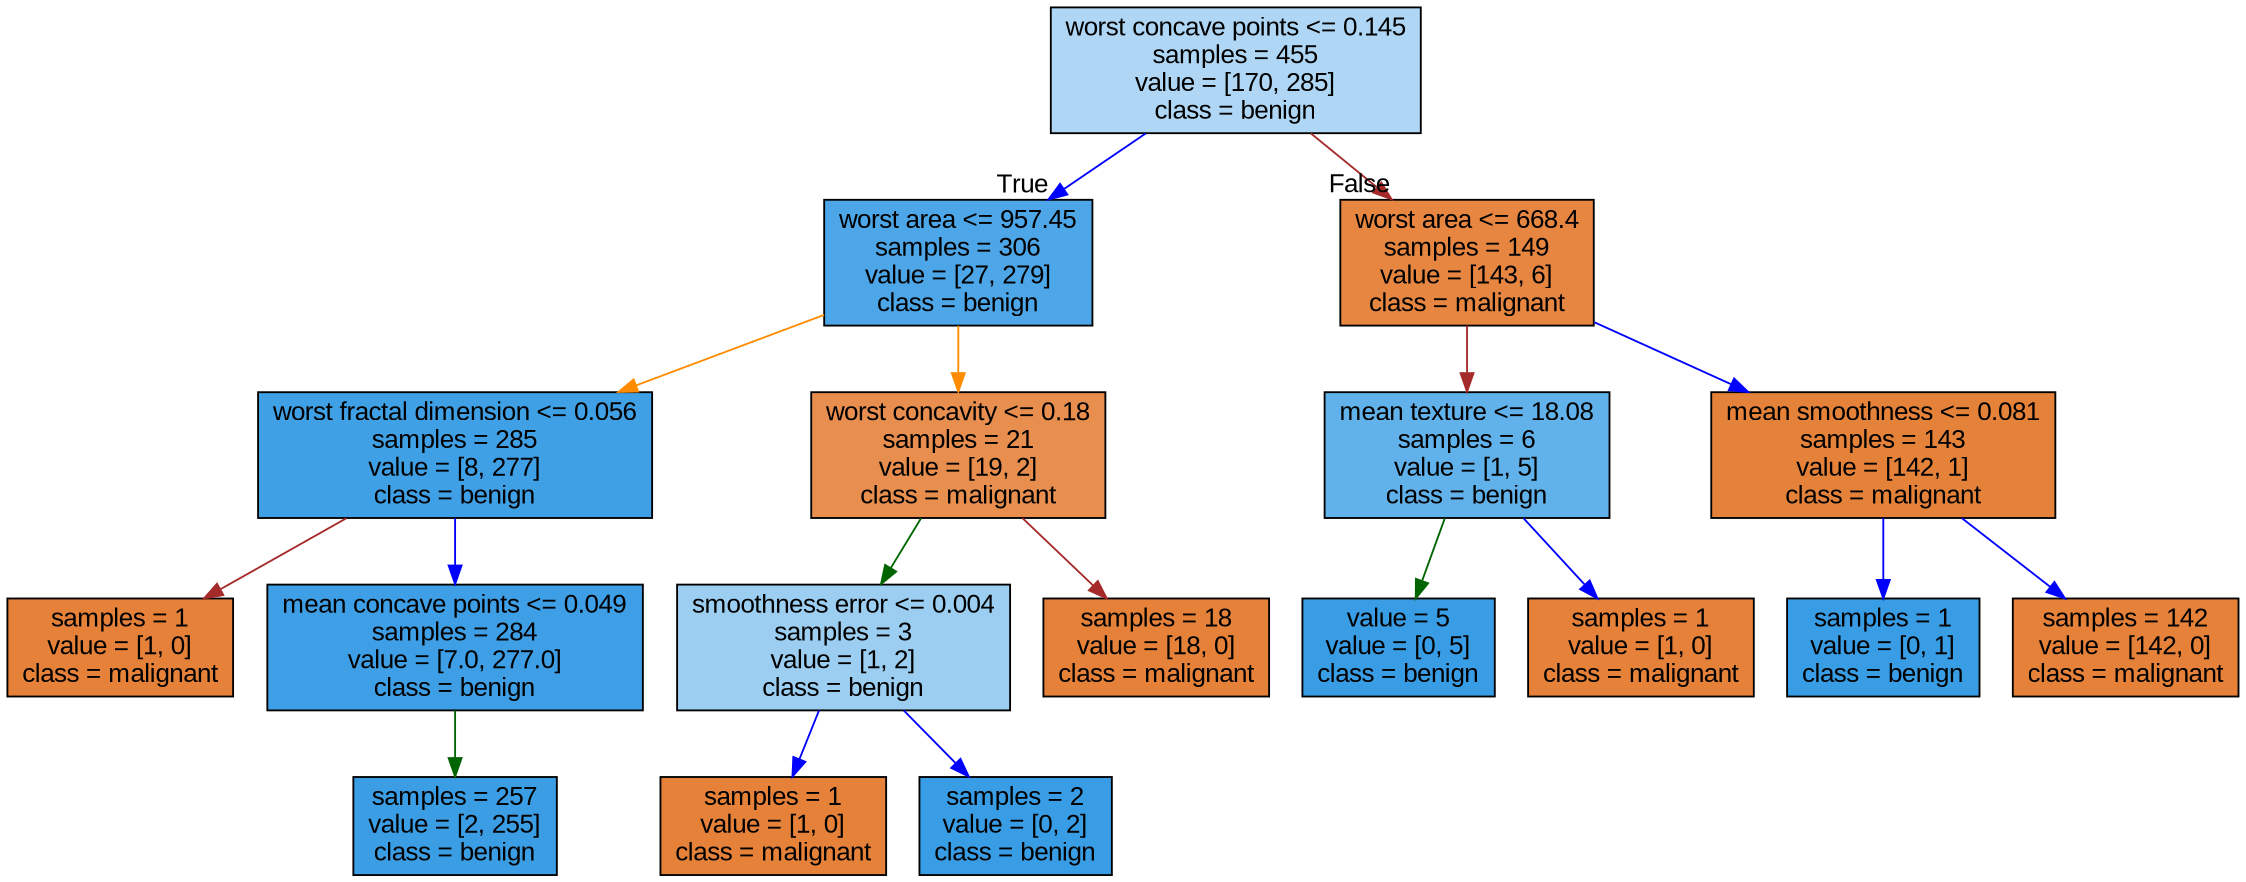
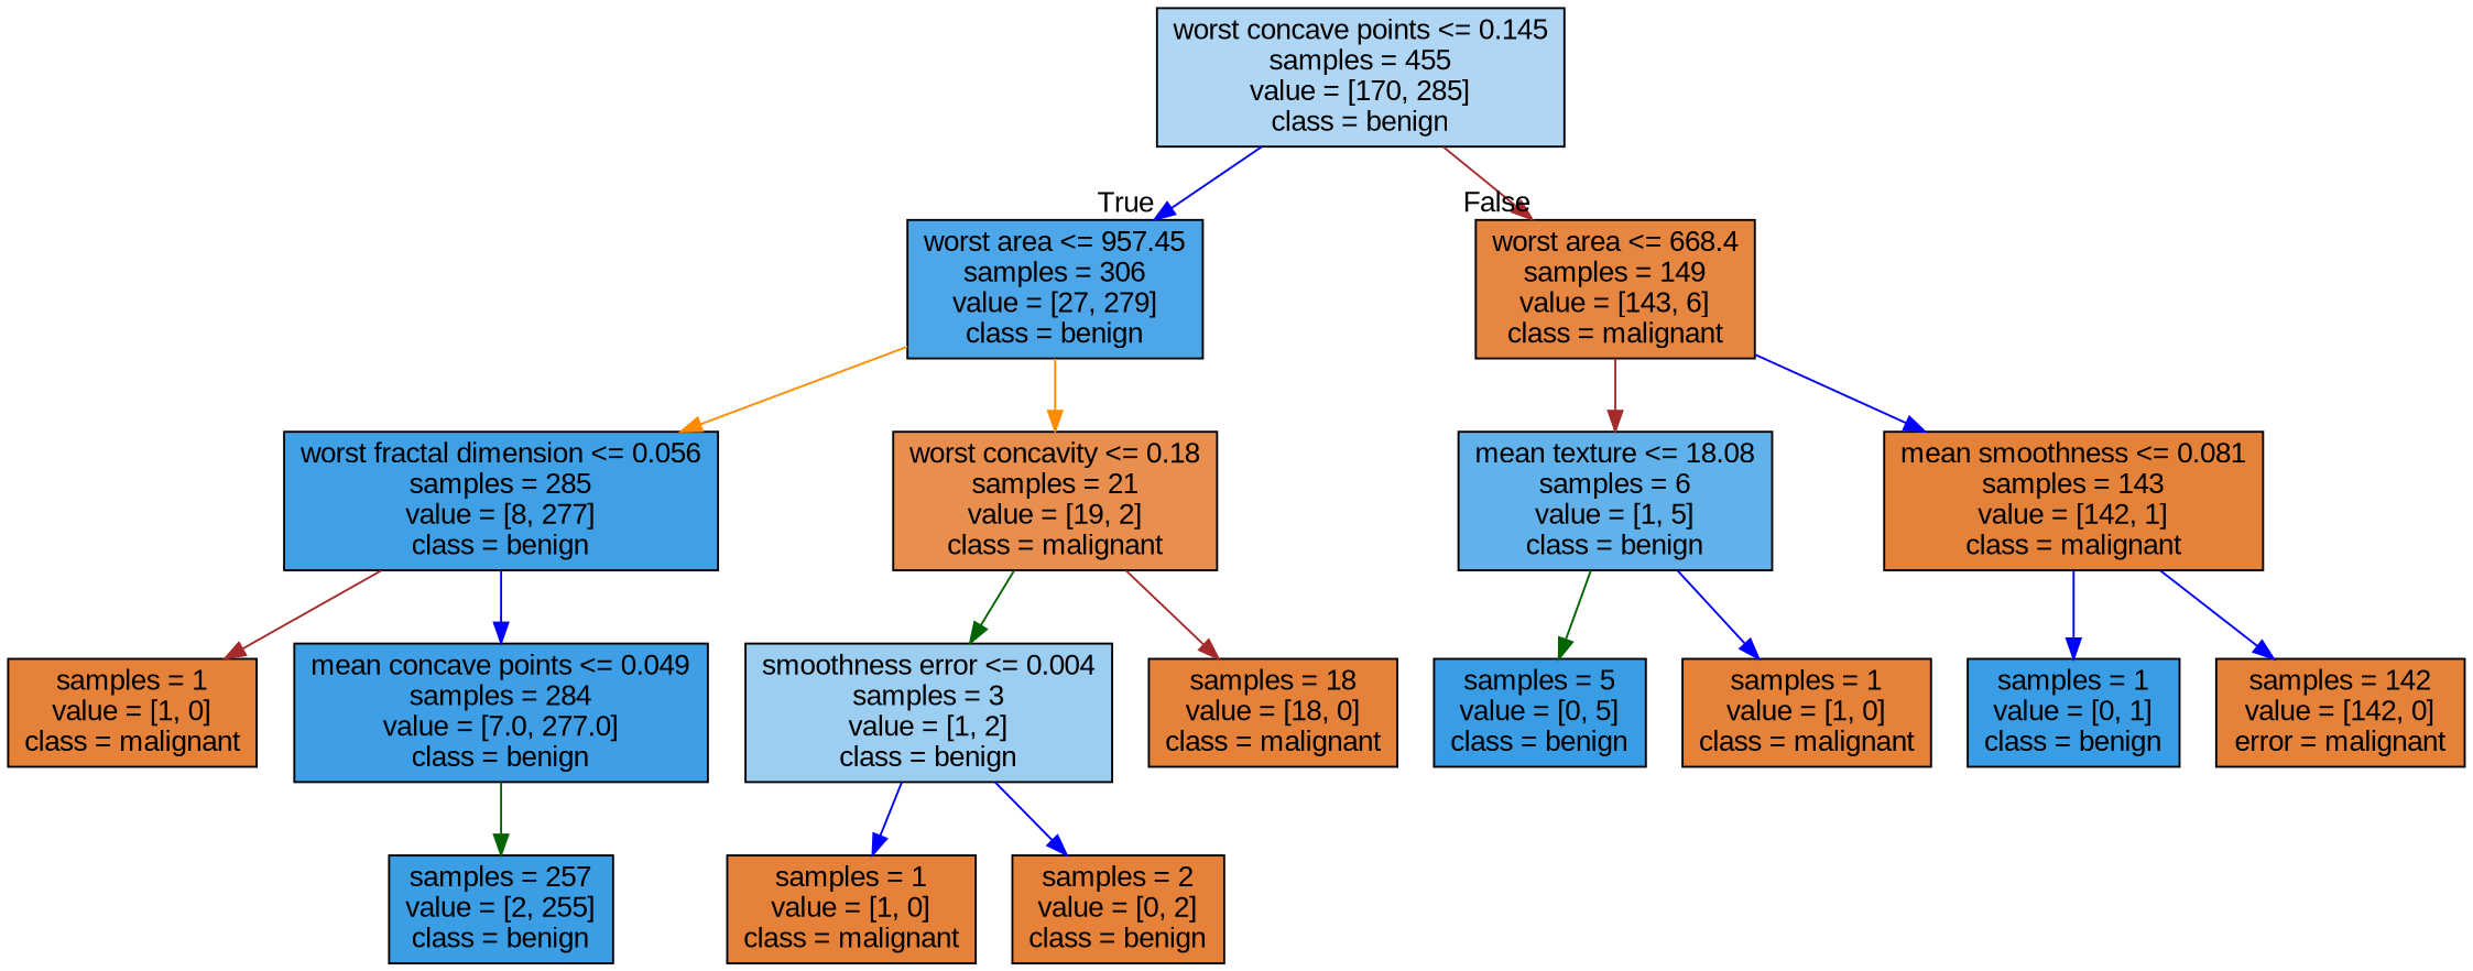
  digraph {
    fontname="Liberation Sans"
    node [color=black fillcolor="#e58139" fontname="Liberation Sans" shape=box style=filled]
    edge [color=blue fontname="Liberation Sans"]
    n1 [fillcolor="#afd7f5" label="worst concave points <= 0.145\nsamples = 455\nvalue = [170, 285]\nclass = benign"]
    n2 [fillcolor="#4ca6e8" label="worst area <= 957.45\nsamples = 306\nvalue = [27, 279]\nclass = benign"]
    n3 [fillcolor="#e68641" label="worst area <= 668.4\nsamples = 149\nvalue = [143, 6]\nclass = malignant"]
    n4 [fillcolor="#3fa0e6" label="worst fractal dimension <= 0.056\nsamples = 285\nvalue = [8, 277]\nclass = benign"]
    n5 [fillcolor="#e88e4e" label="worst concavity <= 0.18\nsamples = 21\nvalue = [19, 2]\nclass = malignant"]
    n6 [fillcolor="#61b1ea" label="mean texture <= 18.08\nsamples = 6\nvalue = [1, 5]\nclass = benign"]
    n7 [fillcolor="#e5823a" label="mean smoothness <= 0.081\nsamples = 143\nvalue = [142, 1]\nclass = malignant"]
    n8 [label="samples = 1\nvalue = [1, 0]\nclass = malignant"]
    n9 [fillcolor="#3e9fe6" label="mean concave points <= 0.049\nsamples = 284\nvalue = [7.0, 277.0]\nclass = benign"]
    n10 [fillcolor="#9ccef2" label="smoothness error <= 0.004\nsamples = 3\nvalue = [1, 2]\nclass = benign"]
    n11 [label="samples = 18\nvalue = [18, 0]\nclass = malignant"]
    n12 [fillcolor="#3b9ee5" label="samples = 257\nvalue = [2, 255]\nclass = benign"]
    n13 [label="samples = 1\nvalue = [1, 0]\nclass = malignant"]
-   n14 [fillcolor="#399de5" label="samples = 2\nvalue = [0, 2]\nclass = benign"]
-   n15 [fillcolor="#399de5" label="value = 5\nvalue = [0, 5]\nclass = benign"]
+   n14 [label="samples = 2\nvalue = [0, 2]\nclass = benign"]
+   n15 [fillcolor="#399de5" label="samples = 5\nvalue = [0, 5]\nclass = benign"]
    n16 [label="samples = 1\nvalue = [1, 0]\nclass = malignant"]
    n17 [fillcolor="#399de5" label="samples = 1\nvalue = [0, 1]\nclass = benign"]
-   n18 [label="samples = 142\nvalue = [142, 0]\nclass = malignant"]
+   n18 [label="samples = 142\nvalue = [142, 0]\nerror = malignant"]
    n1 -> n2 [headlabel=True labelangle=45 labeldistance=2.5]
    n1 -> n3 [color=brown headlabel=False labelangle=-45 labeldistance=2.5]
    n2 -> n4 [color=darkorange]
    n2 -> n5 [color=darkorange]
    n3 -> n6 [color=brown]
    n3 -> n7
    n4 -> n8 [color=brown]
    n4 -> n9
    n5 -> n10 [color=darkgreen]
    n5 -> n11 [color=brown]
    n6 -> n15 [color=darkgreen]
    n6 -> n16
    n7 -> n17
    n7 -> n18
    n9 -> n12 [color=darkgreen]
    n10 -> n13
    n10 -> n14
  }
